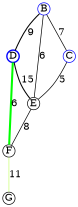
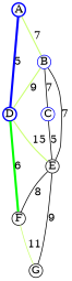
  graph {
    node [color=blue fixedsize=true]
+   A [height=0.25 penwidth=2 width=0.25]
    D [height=0.25 penwidth=2 width=0.25]
    B [height=0.25 width=0.25]
    E [height=0.25 width=0.25 color=""]
    F [height=0.25 width=0.25 color=""]
    C [height=0.25 width=0.25]
    G [height=0.25 width=0.25 color=""]
-   D -- E [color=black label=15 penwidth=1.5]
+   A -- D [color=blue label=5 penwidth=3]
+   A -- B [color=darkolivegreen1 label=7 penwidth=1.5]
+   D -- E [color=darkolivegreen1 label=15 penwidth=1.5]
    D -- F [color=green label=6 penwidth=3]
-   B -- D [color=black label=9 penwidth=1.5]
-   B -- E [label=6]
+   B -- D [color=darkolivegreen1 label=9 penwidth=1.5]
+   B -- E [label=7]
    B -- C [label=7]
    E -- F [label=8]
+   E -- G [label=9]
    F -- G [color=darkolivegreen1 label=11]
    C -- E [label=5]
  }
